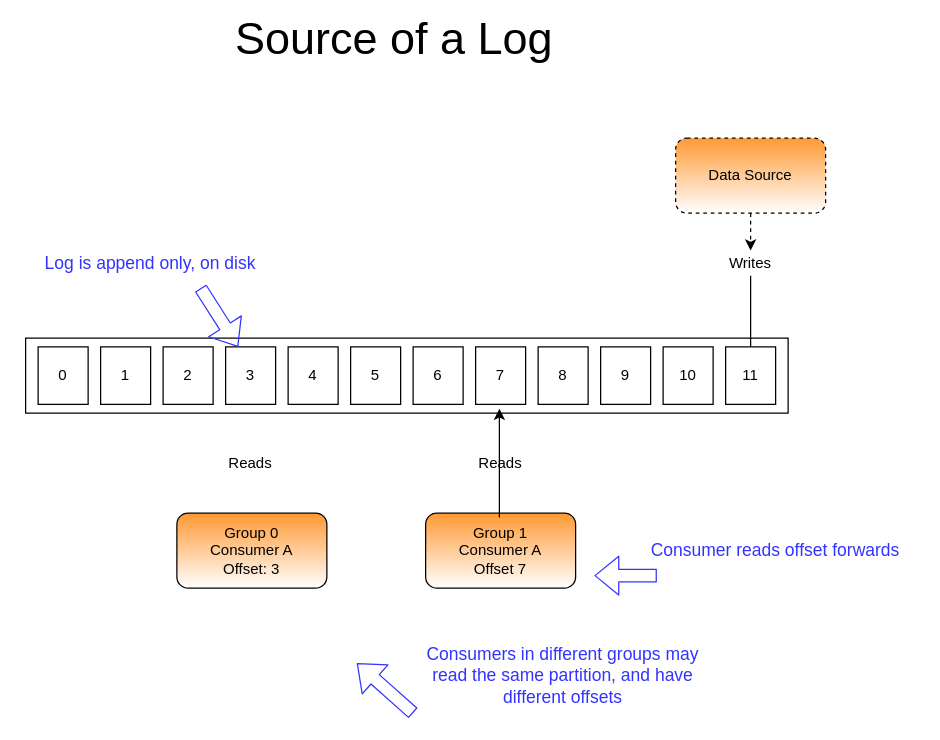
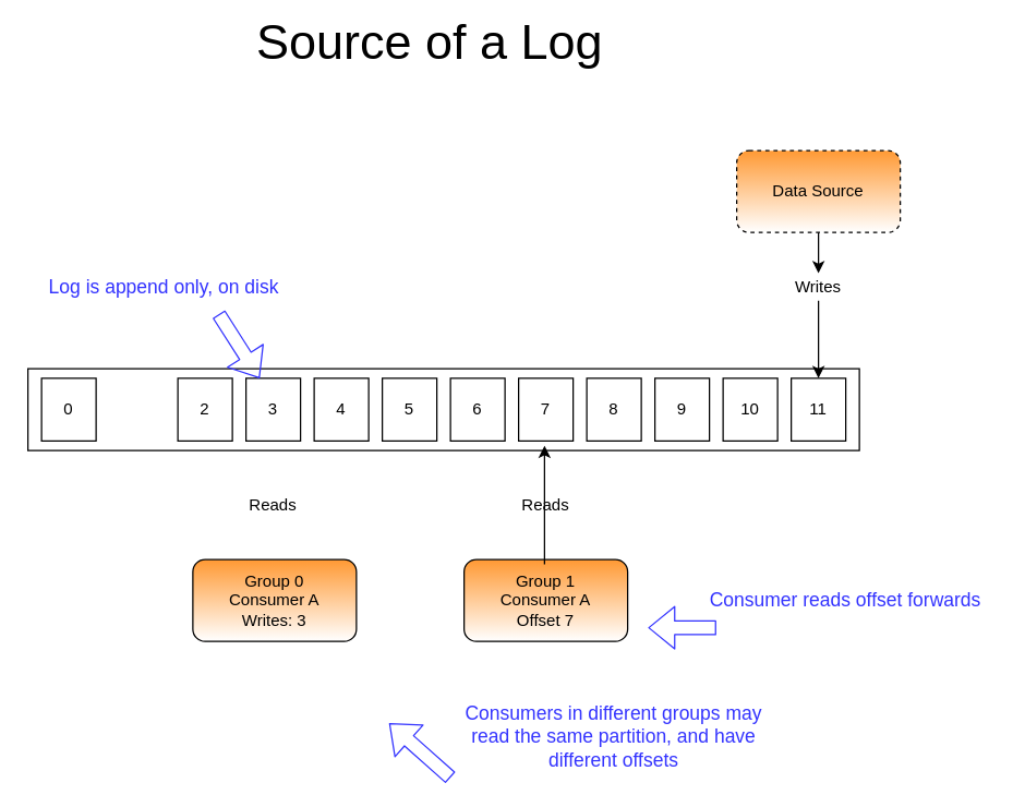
  <mxCell id="0" />
  <mxCell id="1" parent="0" />
  <mxCell id="2" value="" style="rounded=0;whiteSpace=wrap;html=1;" vertex="1" parent="1"><mxGeometry x="20" y="270" width="610" height="60" as="geometry" /></mxCell>
  <mxCell id="3" value="&lt;font style=&quot;font-size: 36px&quot;&gt;Source of a Log&lt;/font&gt;" style="text;html=1;strokeColor=none;fillColor=none;align=center;verticalAlign=middle;whiteSpace=wrap;rounded=0;" vertex="1" parent="1"><mxGeometry x="120" y="20" width="390" height="20" as="geometry" /></mxCell>
  <mxCell id="4" value="0" style="text;html=1;fillColor=none;align=center;verticalAlign=middle;whiteSpace=wrap;rounded=0;strokeColor=#000000;" vertex="1" parent="1"><mxGeometry x="30" y="277" width="40" height="46" as="geometry" /></mxCell>
- <mxCell id="5" value="1" style="text;html=1;fillColor=none;align=center;verticalAlign=middle;whiteSpace=wrap;rounded=0;strokeColor=#000000;" vertex="1" parent="1"><mxGeometry x="80" y="277" width="40" height="46" as="geometry" /></mxCell>
  <mxCell id="6" value="2" style="text;html=1;fillColor=none;align=center;verticalAlign=middle;whiteSpace=wrap;rounded=0;strokeColor=#000000;" vertex="1" parent="1"><mxGeometry x="130" y="277" width="40" height="46" as="geometry" /></mxCell>
  <mxCell id="7" value="3" style="text;html=1;fillColor=none;align=center;verticalAlign=middle;whiteSpace=wrap;rounded=0;strokeColor=#000000;" vertex="1" parent="1"><mxGeometry x="180" y="277" width="40" height="46" as="geometry" /></mxCell>
  <mxCell id="8" value="4" style="text;html=1;fillColor=none;align=center;verticalAlign=middle;whiteSpace=wrap;rounded=0;strokeColor=#000000;" vertex="1" parent="1"><mxGeometry x="230" y="277" width="40" height="46" as="geometry" /></mxCell>
  <mxCell id="9" value="5" style="text;html=1;fillColor=none;align=center;verticalAlign=middle;whiteSpace=wrap;rounded=0;strokeColor=#000000;" vertex="1" parent="1"><mxGeometry x="280" y="277" width="40" height="46" as="geometry" /></mxCell>
  <mxCell id="10" value="6" style="text;html=1;fillColor=none;align=center;verticalAlign=middle;whiteSpace=wrap;rounded=0;strokeColor=#000000;" vertex="1" parent="1"><mxGeometry x="330" y="277" width="40" height="46" as="geometry" /></mxCell>
  <mxCell id="11" value="7" style="text;html=1;fillColor=none;align=center;verticalAlign=middle;whiteSpace=wrap;rounded=0;strokeColor=#000000;" vertex="1" parent="1"><mxGeometry x="380" y="277" width="40" height="46" as="geometry" /></mxCell>
  <mxCell id="12" value="8" style="text;html=1;fillColor=none;align=center;verticalAlign=middle;whiteSpace=wrap;rounded=0;strokeColor=#000000;" vertex="1" parent="1"><mxGeometry x="430" y="277" width="40" height="46" as="geometry" /></mxCell>
  <mxCell id="13" value="9" style="text;html=1;fillColor=none;align=center;verticalAlign=middle;whiteSpace=wrap;rounded=0;strokeColor=#000000;" vertex="1" parent="1"><mxGeometry x="480" y="277" width="40" height="46" as="geometry" /></mxCell>
  <mxCell id="14" value="10" style="text;html=1;fillColor=none;align=center;verticalAlign=middle;whiteSpace=wrap;rounded=0;strokeColor=#000000;" vertex="1" parent="1"><mxGeometry x="530" y="277" width="40" height="46" as="geometry" /></mxCell>
  <mxCell id="15" value="11" style="text;html=1;fillColor=none;align=center;verticalAlign=middle;whiteSpace=wrap;rounded=0;strokeColor=#000000;" vertex="1" parent="1"><mxGeometry x="580" y="277" width="40" height="46" as="geometry" /></mxCell>
  <mxCell id="16" value="Data Source" style="rounded=1;whiteSpace=wrap;html=1;strokeColor=#000000;gradientColor=#ffffff;fillColor=#FF9933;dashed=1;" vertex="1" parent="1"><mxGeometry x="540" y="110" width="120" height="60" as="geometry" /></mxCell>
- <mxCell id="17" value="" style="endArrow=none;html=1;exitX=0.5;exitY=1;exitDx=0;exitDy=0;entryX=0.5;entryY=0;entryDx=0;entryDy=0;" edge="1" parent="1" source="18" target="15"><mxGeometry width="50" height="50" relative="1" as="geometry"><mxPoint x="210" y="440" as="sourcePoint" /><mxPoint x="260" y="390" as="targetPoint" /></mxGeometry></mxCell>
+ <mxCell id="17" value="" style="endArrow=classic;html=1;exitX=0.5;exitY=1;exitDx=0;exitDy=0;entryX=0.5;entryY=0;entryDx=0;entryDy=0;" edge="1" parent="1" source="18" target="15"><mxGeometry width="50" height="50" relative="1" as="geometry"><mxPoint x="210" y="440" as="sourcePoint" /><mxPoint x="260" y="390" as="targetPoint" /></mxGeometry></mxCell>
  <mxCell id="18" value="Writes" style="text;html=1;strokeColor=none;fillColor=none;align=center;verticalAlign=middle;whiteSpace=wrap;rounded=0;" vertex="1" parent="1"><mxGeometry x="580" y="200" width="40" height="20" as="geometry" /></mxCell>
- <mxCell id="19" value="" style="endArrow=classic;html=1;exitX=0.5;exitY=1;exitDx=0;exitDy=0;entryX=0.5;entryY=0;entryDx=0;entryDy=0;dashed=1;" edge="1" parent="1" source="16" target="18"><mxGeometry width="50" height="50" relative="1" as="geometry"><mxPoint x="600" y="170" as="sourcePoint" /><mxPoint x="600" y="277" as="targetPoint" /></mxGeometry></mxCell>
- <mxCell id="20" value="Group 0&lt;br&gt;Consumer A&lt;br&gt;Offset: 3" style="rounded=1;whiteSpace=wrap;html=1;strokeColor=#000000;gradientColor=#ffffff;fillColor=#FF9933;" vertex="1" parent="1"><mxGeometry x="141" y="410" width="120" height="60" as="geometry" /></mxCell>
+ <mxCell id="19" value="" style="endArrow=classic;html=1;exitX=0.5;exitY=1;exitDx=0;exitDy=0;entryX=0.5;entryY=0;entryDx=0;entryDy=0;" edge="1" parent="1" source="16" target="18"><mxGeometry width="50" height="50" relative="1" as="geometry"><mxPoint x="600" y="170" as="sourcePoint" /><mxPoint x="600" y="277" as="targetPoint" /></mxGeometry></mxCell>
+ <mxCell id="20" value="Group 0&lt;br&gt;Consumer A&lt;br&gt;Writes: 3" style="rounded=1;whiteSpace=wrap;html=1;strokeColor=#000000;gradientColor=#ffffff;fillColor=#FF9933;" vertex="1" parent="1"><mxGeometry x="141" y="410" width="120" height="60" as="geometry" /></mxCell>
  <mxCell id="21" value="Reads" style="text;html=1;strokeColor=none;fillColor=none;align=center;verticalAlign=middle;whiteSpace=wrap;rounded=0;" vertex="1" parent="1"><mxGeometry x="180" y="360" width="40" height="20" as="geometry" /></mxCell>
  <mxCell id="22" value="Group 1&lt;br&gt;Consumer A&lt;br&gt;Offset 7" style="rounded=1;whiteSpace=wrap;html=1;strokeColor=#000000;gradientColor=#ffffff;fillColor=#FF9933;" vertex="1" parent="1"><mxGeometry x="340" y="410" width="120" height="60" as="geometry" /></mxCell>
  <mxCell id="23" value="Reads" style="text;html=1;strokeColor=none;fillColor=none;align=center;verticalAlign=middle;whiteSpace=wrap;rounded=0;" vertex="1" parent="1"><mxGeometry x="380" y="360" width="40" height="20" as="geometry" /></mxCell>
  <mxCell id="24" value="" style="endArrow=classic;html=1;entryX=0.5;entryY=1;entryDx=0;entryDy=0;exitX=0.5;exitY=0;exitDx=0;exitDy=0;" edge="1" parent="1"><mxGeometry width="50" height="50" relative="1" as="geometry"><mxPoint x="399" y="413.5" as="sourcePoint" /><mxPoint x="399" y="326.5" as="targetPoint" /></mxGeometry></mxCell>
  <mxCell id="25" value="&lt;font style=&quot;font-size: 14px&quot; color=&quot;#3333ff&quot;&gt;Log is append only, on disk&lt;/font&gt;" style="text;html=1;strokeColor=none;fillColor=none;align=center;verticalAlign=middle;whiteSpace=wrap;rounded=0;" vertex="1" parent="1"><mxGeometry x="30" y="200" width="180" height="20" as="geometry" /></mxCell>
  <mxCell id="26" value="" style="shape=flexArrow;endArrow=classic;html=1;entryX=0.25;entryY=0;entryDx=0;entryDy=0;strokeColor=#3333FF;" edge="1" parent="1" target="7"><mxGeometry width="50" height="50" relative="1" as="geometry"><mxPoint x="160" y="230" as="sourcePoint" /><mxPoint x="270" y="260" as="targetPoint" /></mxGeometry></mxCell>
  <mxCell id="27" value="&lt;font style=&quot;font-size: 14px&quot; color=&quot;#3333ff&quot;&gt;Consumer reads offset forwards&lt;/font&gt;" style="text;html=1;strokeColor=none;fillColor=none;align=center;verticalAlign=middle;whiteSpace=wrap;rounded=0;" vertex="1" parent="1"><mxGeometry x="510" y="430" width="220" height="20" as="geometry" /></mxCell>
  <mxCell id="28" value="" style="shape=flexArrow;endArrow=classic;html=1;entryX=0.25;entryY=0;entryDx=0;entryDy=0;strokeColor=#3333FF;" edge="1" parent="1"><mxGeometry width="50" height="50" relative="1" as="geometry"><mxPoint x="525" y="460" as="sourcePoint" /><mxPoint x="475" y="460" as="targetPoint" /></mxGeometry></mxCell>
  <mxCell id="29" value="&lt;font style=&quot;font-size: 14px&quot; color=&quot;#3333ff&quot;&gt;Consumers in different groups may read the same partition, and have different offsets&lt;/font&gt;" style="text;html=1;strokeColor=none;fillColor=none;align=center;verticalAlign=middle;whiteSpace=wrap;rounded=0;" vertex="1" parent="1"><mxGeometry x="340" y="530" width="220" height="20" as="geometry" /></mxCell>
  <mxCell id="30" value="" style="shape=flexArrow;endArrow=classic;html=1;entryX=0.25;entryY=0;entryDx=0;entryDy=0;strokeColor=#3333FF;" edge="1" parent="1"><mxGeometry width="50" height="50" relative="1" as="geometry"><mxPoint x="330" y="570" as="sourcePoint" /><mxPoint x="285" y="530" as="targetPoint" /></mxGeometry></mxCell>
